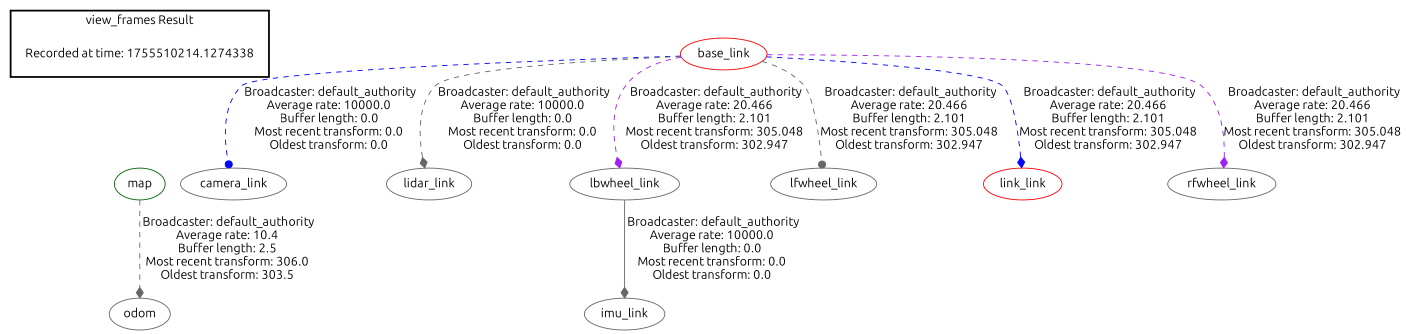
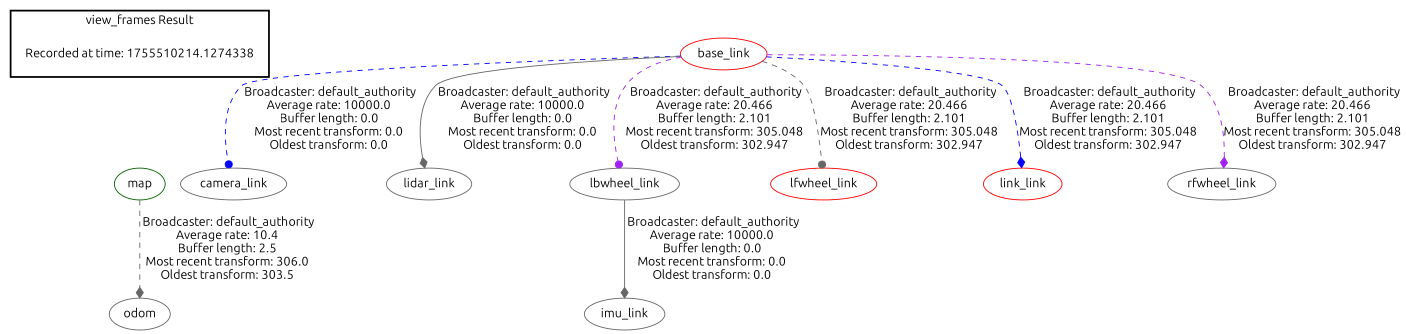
  digraph {
    fontname=Ubuntu
    node [color=gray40 fontname=Ubuntu]
    edge [fontname=Ubuntu style=dashed arrowhead=diamond color=gray40]
    "Recorded at time: 1755510214.1274338" [shape=plaintext]
    map [color=darkgreen]
    base_link [color=red]
    camera_link
    lidar_link
    lbwheel_link
-   lfwheel_link
+   lfwheel_link [color=red]
    n8 [color=red label=link_link]
    rfwheel_link
    imu_link
    odom
    subgraph cluster_1 {
      color=black
      label="view_frames Result"
      style=bold
      "Recorded at time: 1755510214.1274338"
    }
    "Recorded at time: 1755510214.1274338" -> map [style=invis arrowhead="" color=""]
    map -> odom [label=" Broadcaster: default_authority\nAverage rate: 10.4\nBuffer length: 2.5\nMost recent transform: 306.0\nOldest transform: 303.5\n"]
    base_link -> camera_link [arrowhead=dot color=blue label=" Broadcaster: default_authority\nAverage rate: 10000.0\nBuffer length: 0.0\nMost recent transform: 0.0\nOldest transform: 0.0\n"]
-   base_link -> lidar_link [label=" Broadcaster: default_authority\nAverage rate: 10000.0\nBuffer length: 0.0\nMost recent transform: 0.0\nOldest transform: 0.0\n"]
-   base_link -> lbwheel_link [color=purple label=" Broadcaster: default_authority\nAverage rate: 20.466\nBuffer length: 2.101\nMost recent transform: 305.048\nOldest transform: 302.947\n"]
+   base_link -> lidar_link [label=" Broadcaster: default_authority\nAverage rate: 10000.0\nBuffer length: 0.0\nMost recent transform: 0.0\nOldest transform: 0.0\n" style=solid]
+   base_link -> lbwheel_link [arrowhead=dot color=purple label=" Broadcaster: default_authority\nAverage rate: 20.466\nBuffer length: 2.101\nMost recent transform: 305.048\nOldest transform: 302.947\n"]
    base_link -> lfwheel_link [arrowhead=dot label=" Broadcaster: default_authority\nAverage rate: 20.466\nBuffer length: 2.101\nMost recent transform: 305.048\nOldest transform: 302.947\n"]
    base_link -> n8 [color=blue label=" Broadcaster: default_authority\nAverage rate: 20.466\nBuffer length: 2.101\nMost recent transform: 305.048\nOldest transform: 302.947\n"]
    base_link -> rfwheel_link [color=purple label=" Broadcaster: default_authority\nAverage rate: 20.466\nBuffer length: 2.101\nMost recent transform: 305.048\nOldest transform: 302.947\n"]
    lbwheel_link -> imu_link [label=" Broadcaster: default_authority\nAverage rate: 10000.0\nBuffer length: 0.0\nMost recent transform: 0.0\nOldest transform: 0.0\n" style=solid]
  }
